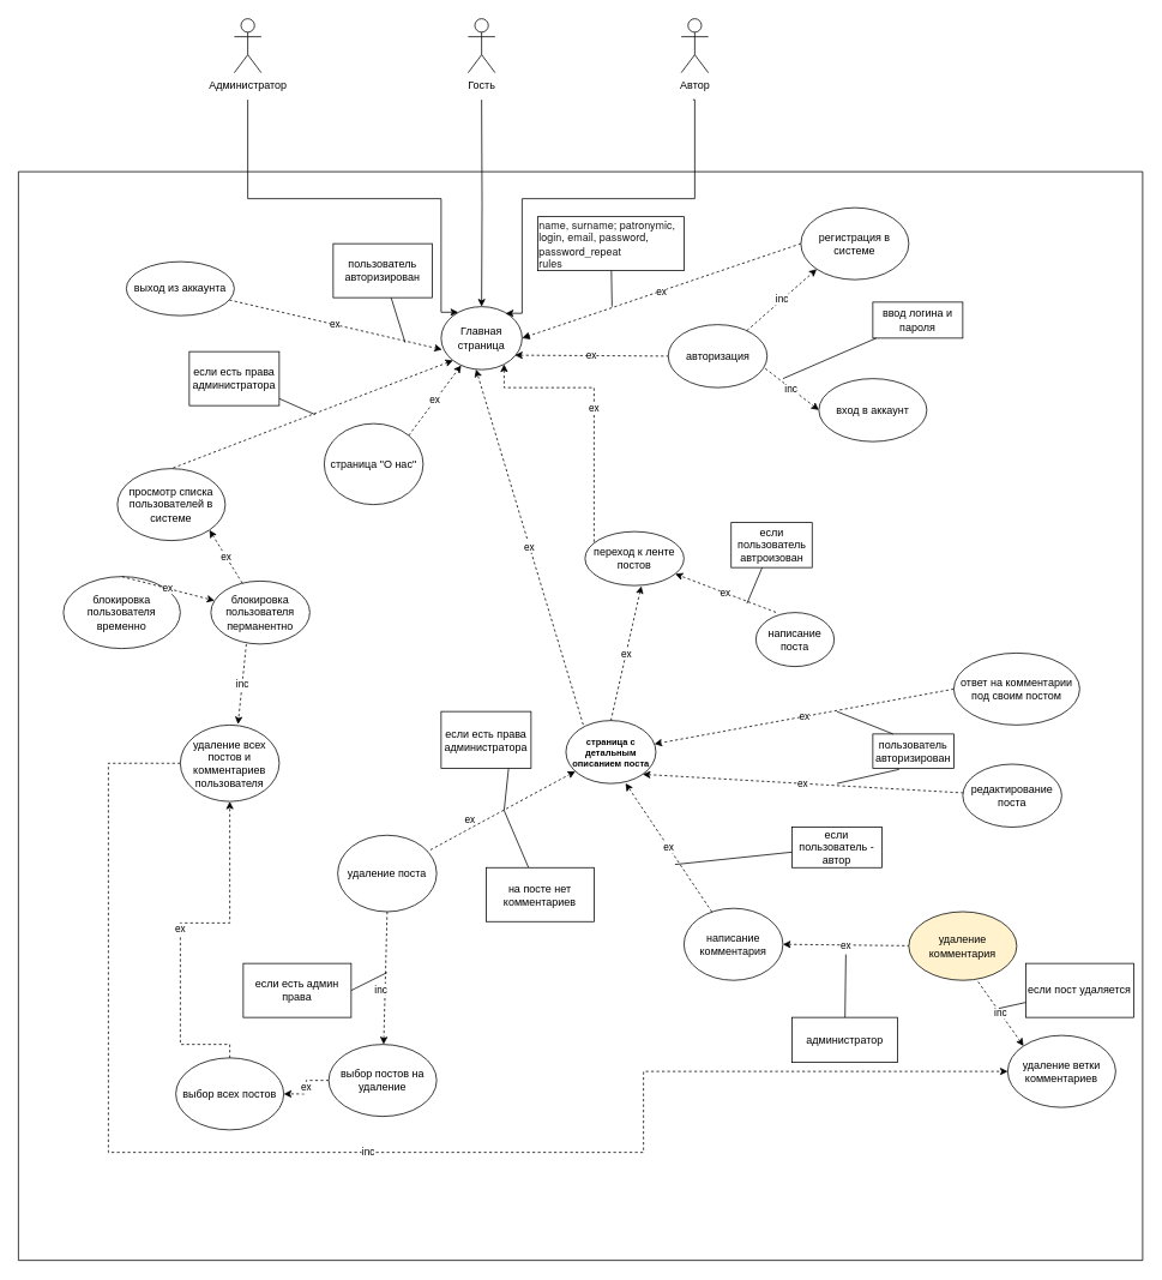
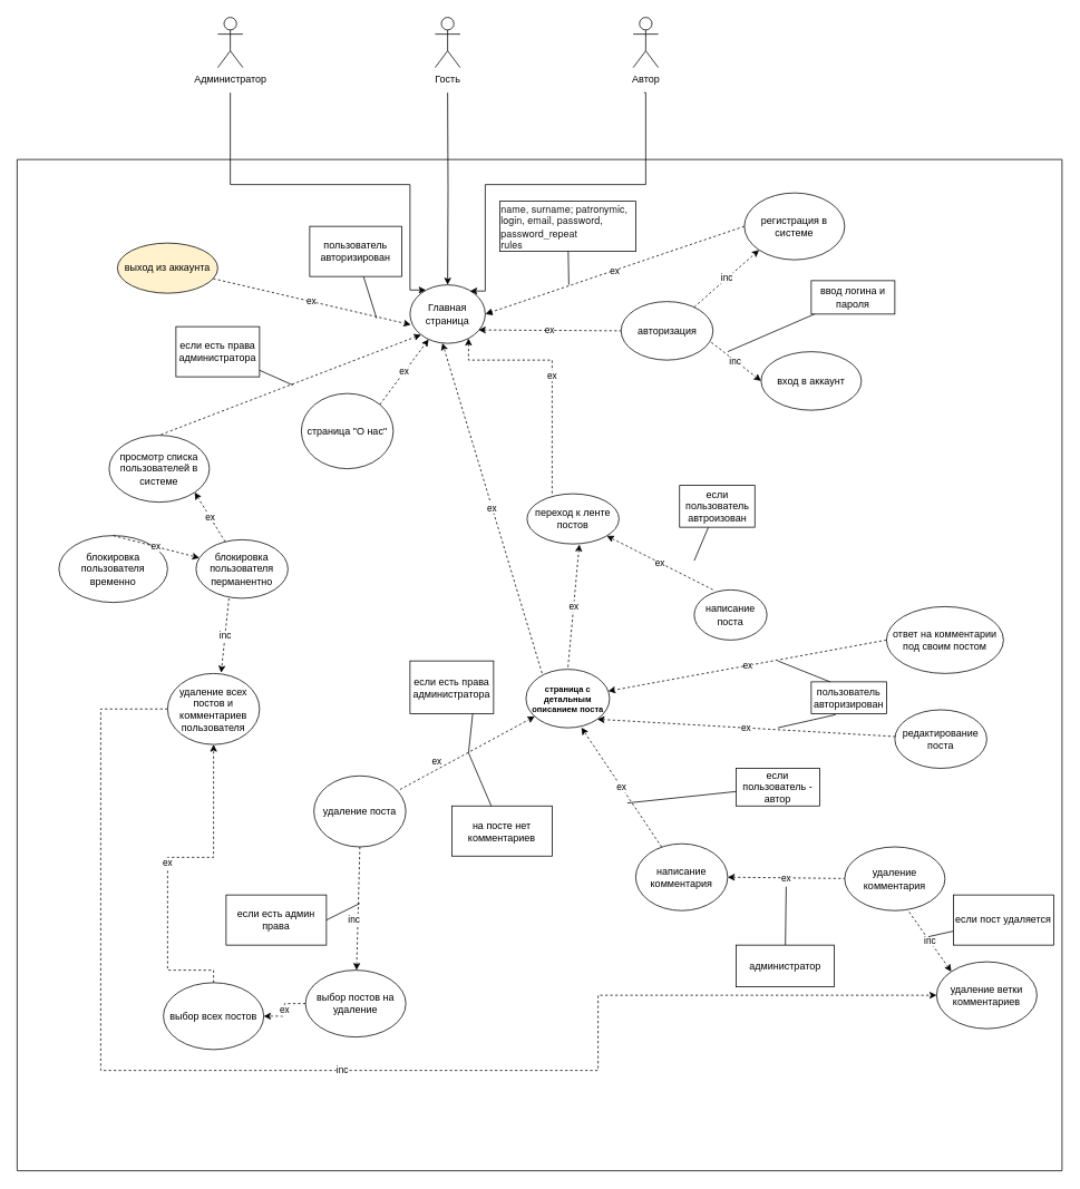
  <mxCell id="0" />
  <mxCell id="1" parent="0" />
  <mxCell id="2" value="ex" style="edgeStyle=orthogonalEdgeStyle;rounded=0;orthogonalLoop=1;jettySize=auto;html=1;dashed=1;startArrow=classic;startFill=1;endArrow=none;endFill=0;" parent="1" source="3" target="41" edge="1"><mxGeometry relative="1" as="geometry"><mxPoint x="535" y="510" as="targetPoint" /><Array as="points"><mxPoint x="560" y="430" /><mxPoint x="660" y="430" /></Array></mxGeometry></mxCell>
  <mxCell id="3" value="Главная страница" style="ellipse;whiteSpace=wrap;html=1;" parent="1" vertex="1"><mxGeometry x="490" y="340" width="90" height="70" as="geometry" /></mxCell>
  <mxCell id="4" style="edgeStyle=orthogonalEdgeStyle;rounded=0;orthogonalLoop=1;jettySize=auto;html=1;entryX=0.5;entryY=0;entryDx=0;entryDy=0;" parent="1" target="3" edge="1"><mxGeometry relative="1" as="geometry"><mxPoint x="535" y="110" as="sourcePoint" /><mxPoint x="535" as="targetPoint" y="250" /></mxGeometry></mxCell>
  <mxCell id="5" value="Гость" style="shape=umlActor;verticalLabelPosition=bottom;verticalAlign=top;html=1;outlineConnect=0;" parent="1" vertex="1"><mxGeometry x="520" y="20" width="30" height="60" as="geometry" /></mxCell>
  <mxCell id="6" style="edgeStyle=orthogonalEdgeStyle;rounded=0;orthogonalLoop=1;jettySize=auto;html=1;entryX=0.798;entryY=0.106;entryDx=0;entryDy=0;entryPerimeter=0;" parent="1" target="3" edge="1"><mxGeometry relative="1" as="geometry"><Array as="points"><mxPoint x="772" y="110" /><mxPoint x="772" y="220" /><mxPoint x="580" y="220" /><mxPoint x="580" y="347" /></Array><mxPoint x="770" y="110" as="sourcePoint" /></mxGeometry></mxCell>
  <mxCell id="7" value="Автор" style="shape=umlActor;verticalLabelPosition=bottom;verticalAlign=top;html=1;outlineConnect=0;" parent="1" vertex="1"><mxGeometry x="757" y="20" width="30" height="60" as="geometry" /></mxCell>
  <mxCell id="8" style="edgeStyle=orthogonalEdgeStyle;rounded=0;orthogonalLoop=1;jettySize=auto;html=1;entryX=0.211;entryY=0.089;entryDx=0;entryDy=0;entryPerimeter=0;" parent="1" target="3" edge="1"><mxGeometry relative="1" as="geometry"><Array as="points"><mxPoint x="275" y="220" /><mxPoint x="490" y="220" /><mxPoint x="490" y="346" /></Array><mxPoint x="275" y="110" as="sourcePoint" /></mxGeometry></mxCell>
  <mxCell id="9" value="Администратор" style="shape=umlActor;verticalLabelPosition=bottom;verticalAlign=top;html=1;outlineConnect=0;" parent="1" vertex="1"><mxGeometry x="260" y="20" width="30" height="60" as="geometry" /></mxCell>
  <mxCell id="10" value="ex" style="endArrow=none;dashed=1;html=1;rounded=0;exitX=0.911;exitY=0.771;exitDx=0;exitDy=0;entryX=0;entryY=0.5;entryDx=0;entryDy=0;exitPerimeter=0;endFill=0;startArrow=classic;startFill=1;" parent="1" source="3" target="16" edge="1"><mxGeometry width="50" height="50" relative="1" as="geometry"><mxPoint x="660" y="460" as="sourcePoint" /><mxPoint x="710" y="410" as="targetPoint" /></mxGeometry></mxCell>
  <mxCell id="11" value="" style="endArrow=none;html=1;rounded=0;entryX=0.5;entryY=0;entryDx=0;entryDy=0;exitX=0;exitY=1;exitDx=0;exitDy=0;dashed=1;endFill=0;startArrow=classic;startFill=1;" parent="1" source="3" target="23" edge="1"><mxGeometry width="50" height="50" relative="1" as="geometry"><mxPoint x="50" y="410" as="sourcePoint" /><mxPoint x="210" y="645" as="targetPoint" /></mxGeometry></mxCell>
  <mxCell id="12" value="ех" style="endArrow=classic;dashed=1;html=1;rounded=0;entryX=0.011;entryY=0.682;entryDx=0;entryDy=0;entryPerimeter=0;startArrow=none;startFill=0;endFill=1;" parent="1" source="26" target="3" edge="1"><mxGeometry width="50" height="50" relative="1" as="geometry"><mxPoint x="380" y="340" as="sourcePoint" /><mxPoint x="520" y="550" as="targetPoint" /></mxGeometry></mxCell>
  <mxCell id="13" value="" style="endArrow=none;html=1;rounded=0;" parent="1" target="28" edge="1"><mxGeometry width="50" height="50" relative="1" as="geometry"><mxPoint x="450" y="380" as="sourcePoint" /><mxPoint x="460" y="340" as="targetPoint" /></mxGeometry></mxCell>
  <mxCell id="14" value="ex" style="endArrow=classic;dashed=1;html=1;rounded=0;exitX=1;exitY=0;exitDx=0;exitDy=0;endFill=1;startArrow=none;startFill=0;" parent="1" source="27" target="3" edge="1"><mxGeometry width="50" height="50" relative="1" as="geometry"><mxPoint x="440" y="430" as="sourcePoint" /><mxPoint x="520" y="540" as="targetPoint" /></mxGeometry></mxCell>
  <mxCell id="15" value="" style="swimlane;whiteSpace=wrap;html=1;startSize=0;" parent="1" vertex="1"><mxGeometry x="20" y="190" width="1250" height="1210" as="geometry"><mxRectangle x="90" y="-120" width="50" height="40" as="alternateBounds" /></mxGeometry></mxCell>
  <mxCell id="16" value="авторизация" style="ellipse;whiteSpace=wrap;html=1;" parent="15" vertex="1"><mxGeometry x="722.5" y="170" width="110" height="70" as="geometry" /></mxCell>
  <mxCell id="17" value="inc" style="endArrow=none;dashed=1;html=1;rounded=0;entryX=0.967;entryY=0.68;entryDx=0;entryDy=0;entryPerimeter=0;exitX=0;exitY=0.5;exitDx=0;exitDy=0;endFill=0;startArrow=classic;startFill=1;" parent="15" source="19" target="16" edge="1"><mxGeometry width="50" height="50" relative="1" as="geometry"><mxPoint x="1075" y="340" as="sourcePoint" /><mxPoint x="995" y="460" as="targetPoint" /></mxGeometry></mxCell>
  <mxCell id="18" value="регистрация в системе" style="ellipse;whiteSpace=wrap;html=1;" parent="15" vertex="1"><mxGeometry x="870" y="40" width="120" height="80" as="geometry" /></mxCell>
  <mxCell id="19" value="вход в аккаунт" style="ellipse;whiteSpace=wrap;html=1;" parent="15" vertex="1"><mxGeometry x="890" y="230" width="120" height="70" as="geometry" /></mxCell>
  <mxCell id="20" value="если пользователь автроизован" style="rounded=0;whiteSpace=wrap;html=1;rotation=0;" parent="15" vertex="1"><mxGeometry x="792.5" y="390" width="90" height="50" as="geometry" /></mxCell>
  <mxCell id="21" value="блокировка пользователя временно" style="ellipse;whiteSpace=wrap;html=1;" parent="15" vertex="1"><mxGeometry x="50" y="450" width="130" height="80" as="geometry" /></mxCell>
  <mxCell id="22" value="блокировка пользователя перманентно" style="ellipse;whiteSpace=wrap;html=1;" parent="15" vertex="1"><mxGeometry x="214" y="455" width="110" height="70" as="geometry" /></mxCell>
  <mxCell id="23" value="просмотр списка пользователей в системе" style="ellipse;whiteSpace=wrap;html=1;" parent="15" vertex="1"><mxGeometry x="110" y="330" width="120" height="80" as="geometry" /></mxCell>
  <mxCell id="24" value="ex" style="endArrow=classic;dashed=1;html=1;rounded=0;exitX=0.5;exitY=0;exitDx=0;exitDy=0;endFill=1;startArrow=none;startFill=0;" parent="15" source="21" target="22" edge="1"><mxGeometry width="50" height="50" relative="1" as="geometry"><mxPoint x="240" y="515" as="sourcePoint" /><mxPoint x="250" y="466" as="targetPoint" /></mxGeometry></mxCell>
  <mxCell id="25" value="ex" style="endArrow=classic;dashed=1;html=1;rounded=0;entryX=1;entryY=1;entryDx=0;entryDy=0;endFill=1;startArrow=none;startFill=0;" parent="15" source="22" target="23" edge="1"><mxGeometry width="50" height="50" relative="1" as="geometry"><mxPoint x="340" y="495" as="sourcePoint" /><mxPoint x="150" y="435" as="targetPoint" /></mxGeometry></mxCell>
- <mxCell id="26" value="выход из аккаунта" style="ellipse;whiteSpace=wrap;html=1;" parent="15" vertex="1"><mxGeometry x="120" y="100" width="120" height="60" as="geometry" /></mxCell>
+ <mxCell id="26" value="выход из аккаунта" style="ellipse;whiteSpace=wrap;html=1;fillColor=#fff2cc;" parent="15" vertex="1"><mxGeometry x="120" y="100" width="120" height="60" as="geometry" /></mxCell>
  <mxCell id="27" value="страница &quot;О нас&quot;" style="ellipse;whiteSpace=wrap;html=1;" parent="15" vertex="1"><mxGeometry x="340" y="280" width="110" height="90" as="geometry" /></mxCell>
  <mxCell id="28" value="пользователь авторизирован" style="rounded=0;whiteSpace=wrap;html=1;rotation=0;" parent="15" vertex="1"><mxGeometry x="350" y="80" width="110" height="60" as="geometry" /></mxCell>
  <mxCell id="29" value="если есть права администратора" style="rounded=0;whiteSpace=wrap;html=1;rotation=0;" parent="15" vertex="1"><mxGeometry x="190" y="200" width="100" height="60" as="geometry" /></mxCell>
  <mxCell id="30" value="если есть права администратора" style="rounded=0;whiteSpace=wrap;html=1;rotation=0;" parent="15" vertex="1"><mxGeometry x="470" y="600" width="100" height="63" as="geometry" /></mxCell>
  <mxCell id="31" value="&lt;div style=&quot;color: rgb(26, 26, 26); font-family: &amp;quot;YS Text&amp;quot;, &amp;quot;Helvetica Neue&amp;quot;, Helvetica, Arial, sans-serif; text-align: left; background-color: rgb(255, 255, 255);&quot;&gt;&lt;font style=&quot;font-size: 12px;&quot;&gt;name,&amp;nbsp;&lt;/font&gt;surname; patronymic, login, email, password, password_repeat&amp;nbsp;&lt;/div&gt;&lt;div style=&quot;color: rgb(26, 26, 26); font-family: &amp;quot;YS Text&amp;quot;, &amp;quot;Helvetica Neue&amp;quot;, Helvetica, Arial, sans-serif; text-align: left; background-color: rgb(255, 255, 255);&quot;&gt;&lt;font style=&quot;font-size: 12px;&quot;&gt;rules&lt;/font&gt;&lt;/div&gt;" style="rounded=0;whiteSpace=wrap;html=1;rotation=0;" parent="15" vertex="1"><mxGeometry x="577.5" y="50" width="162.5" height="60" as="geometry" /></mxCell>
  <mxCell id="32" value="ввод логина и пароля" style="rounded=0;whiteSpace=wrap;html=1;rotation=0;" parent="15" vertex="1"><mxGeometry x="950" y="145" width="100" height="40" as="geometry" /></mxCell>
  <mxCell id="33" value="inc" style="endArrow=classic;dashed=1;html=1;rounded=0;entryX=0;entryY=1;entryDx=0;entryDy=0;endFill=1;" parent="15" source="16" target="18" edge="1"><mxGeometry width="50" height="50" relative="1" as="geometry"><mxPoint x="610" y="450" as="sourcePoint" /><mxPoint x="660" y="400" as="targetPoint" /></mxGeometry></mxCell>
  <mxCell id="34" value="удаление поста" style="ellipse;whiteSpace=wrap;html=1;" parent="15" vertex="1"><mxGeometry x="355" y="737.5" width="110" height="85" as="geometry" /></mxCell>
- <mxCell id="35" value="написание поста" style="ellipse;whiteSpace=wrap;html=1;" parent="15" vertex="1"><mxGeometry x="820" y="490" width="87" height="60" as="geometry" /></mxCell>
+ <mxCell id="35" value="написание поста" style="ellipse;whiteSpace=wrap;html=1;" parent="15" vertex="1"><mxGeometry x="810" y="515" width="87" height="60" as="geometry" /></mxCell>
  <mxCell id="36" value="ex" style="endArrow=none;dashed=1;html=1;rounded=0;startArrow=classic;startFill=1;endFill=0;" parent="15" source="51" target="34" edge="1"><mxGeometry x="0.386" y="-9" width="50" height="50" relative="1" as="geometry"><mxPoint x="907" y="1331" as="sourcePoint" /><mxPoint x="781.99" y="1321.0" as="targetPoint" /><Array as="points" /><mxPoint as="offset" /></mxGeometry></mxCell>
  <mxCell id="37" value="редактирование поста" style="ellipse;whiteSpace=wrap;html=1;" parent="15" vertex="1"><mxGeometry x="1050" y="658.5" width="110" height="70" as="geometry" /></mxCell>
  <mxCell id="38" value="ответ на комментарии под своим постом" style="ellipse;whiteSpace=wrap;html=1;" parent="15" vertex="1"><mxGeometry x="1040" y="535" width="140" height="80" as="geometry" /></mxCell>
  <mxCell id="39" value="ex" style="endArrow=classic;dashed=1;html=1;rounded=0;exitX=0;exitY=0.5;exitDx=0;exitDy=0;endFill=1;startArrow=none;startFill=0;" parent="15" source="38" target="51" edge="1"><mxGeometry width="50" height="50" relative="1" as="geometry"><mxPoint x="1195.87" y="1436" as="sourcePoint" /><mxPoint x="867.62" y="670" as="targetPoint" /></mxGeometry></mxCell>
  <mxCell id="40" value="" style="endArrow=none;html=1;rounded=0;entryX=0.75;entryY=1;entryDx=0;entryDy=0;" parent="15" target="30" edge="1"><mxGeometry width="50" height="50" relative="1" as="geometry"><mxPoint x="540" y="710" as="sourcePoint" /><mxPoint x="1020" y="500" as="targetPoint" /></mxGeometry></mxCell>
- <mxCell id="41" value="переход к ленте постов" style="ellipse;whiteSpace=wrap;html=1;" parent="15" vertex="1"><mxGeometry x="630" y="400" width="110" height="60" as="geometry" /></mxCell>
+ <mxCell id="41" value="переход к ленте постов" style="ellipse;whiteSpace=wrap;html=1;" parent="15" vertex="1"><mxGeometry x="610" y="400" width="110" height="60" as="geometry" /></mxCell>
  <mxCell id="42" value="если есть админ права" style="rounded=0;whiteSpace=wrap;html=1;rotation=0;" parent="15" vertex="1"><mxGeometry x="250" y="880" width="120" height="60" as="geometry" /></mxCell>
  <mxCell id="43" value="inc" style="endArrow=classic;dashed=1;html=1;rounded=0;exitX=0.358;exitY=1.001;exitDx=0;exitDy=0;exitPerimeter=0;entryX=0.583;entryY=-0.01;entryDx=0;entryDy=0;entryPerimeter=0;endFill=1;" parent="15" source="22" target="45" edge="1"><mxGeometry width="50" height="50" relative="1" as="geometry"><mxPoint x="520" y="670" as="sourcePoint" /><mxPoint x="236.103" y="610" as="targetPoint" /></mxGeometry></mxCell>
  <mxCell id="44" value="inc" style="edgeStyle=orthogonalEdgeStyle;rounded=0;orthogonalLoop=1;jettySize=auto;html=1;entryX=0;entryY=0.5;entryDx=0;entryDy=0;dashed=1;" parent="15" source="45" target="67" edge="1"><mxGeometry relative="1" as="geometry"><Array as="points"><mxPoint x="100" y="658" /><mxPoint x="100" y="1090" /><mxPoint x="695" y="1090" /><mxPoint x="695" y="1000" /></Array></mxGeometry></mxCell>
  <mxCell id="45" value="удаление всех постов и комментариев пользователя" style="ellipse;whiteSpace=wrap;html=1;" parent="15" vertex="1"><mxGeometry x="180" y="615" width="110" height="85" as="geometry" /></mxCell>
  <mxCell id="46" value="ex" style="edgeStyle=orthogonalEdgeStyle;rounded=0;orthogonalLoop=1;jettySize=auto;html=1;entryX=0.5;entryY=1;entryDx=0;entryDy=0;dashed=1;exitX=0.5;exitY=0;exitDx=0;exitDy=0;" parent="15" source="50" target="45" edge="1"><mxGeometry relative="1" as="geometry"><Array as="points"><mxPoint x="180" y="970" /><mxPoint x="180" y="835" /><mxPoint x="235" y="835" /></Array></mxGeometry></mxCell>
  <mxCell id="47" value="ex" style="edgeStyle=orthogonalEdgeStyle;rounded=0;orthogonalLoop=1;jettySize=auto;html=1;entryX=1;entryY=0.5;entryDx=0;entryDy=0;dashed=1;" parent="15" source="48" target="50" edge="1"><mxGeometry relative="1" as="geometry" /></mxCell>
  <mxCell id="48" value="выбор постов на удаление" style="ellipse;whiteSpace=wrap;html=1;" parent="15" vertex="1"><mxGeometry x="345" y="970" width="120" height="80" as="geometry" /></mxCell>
  <mxCell id="49" value="inc" style="endArrow=classic;dashed=1;html=1;rounded=0;exitX=0.5;exitY=1;exitDx=0;exitDy=0;startArrow=none;startFill=0;endFill=1;" parent="15" source="34" target="48" edge="1"><mxGeometry x="0.176" y="-5" width="50" height="50" relative="1" as="geometry"><mxPoint x="390" y="1033" as="sourcePoint" /><mxPoint x="445" y="940" as="targetPoint" /><mxPoint as="offset" /></mxGeometry></mxCell>
  <mxCell id="50" value="выбор всех постов" style="ellipse;whiteSpace=wrap;html=1;" parent="15" vertex="1"><mxGeometry x="175" y="985" width="120" height="80" as="geometry" /></mxCell>
  <mxCell id="51" value="страница с детальным описанием поста" style="ellipse;whiteSpace=wrap;html=1;fontSize=10;fontStyle=1" parent="15" vertex="1"><mxGeometry x="608.75" y="610" width="100" height="70" as="geometry" /></mxCell>
  <mxCell id="52" value="ех" style="endArrow=none;dashed=1;html=1;rounded=0;exitX=0.569;exitY=1.01;exitDx=0;exitDy=0;exitPerimeter=0;entryX=0.5;entryY=0;entryDx=0;entryDy=0;startArrow=classic;startFill=1;" parent="15" source="41" target="51" edge="1"><mxGeometry width="50" height="50" relative="1" as="geometry"><mxPoint x="760" y="620" as="sourcePoint" /><mxPoint x="810" y="570" as="targetPoint" /></mxGeometry></mxCell>
  <mxCell id="53" value="ех" style="endArrow=none;dashed=1;html=1;rounded=0;endFill=0;startArrow=classic;startFill=1;exitX=1;exitY=1;exitDx=0;exitDy=0;" parent="15" source="51" target="37" edge="1"><mxGeometry width="50" height="50" relative="1" as="geometry"><mxPoint x="837.005" y="702.263" as="sourcePoint" /><mxPoint x="968.87" y="715" as="targetPoint" /></mxGeometry></mxCell>
  <mxCell id="54" value="" style="endArrow=none;html=1;rounded=0;" parent="15" target="20" edge="1"><mxGeometry width="50" height="50" relative="1" as="geometry"><mxPoint x="810" y="480" as="sourcePoint" /><mxPoint x="420" y="540" as="targetPoint" /></mxGeometry></mxCell>
  <mxCell id="55" value="ех" style="endArrow=classic;dashed=1;html=1;rounded=0;exitX=0.256;exitY=-0.004;exitDx=0;exitDy=0;exitPerimeter=0;endFill=1;" parent="15" source="35" target="41" edge="1"><mxGeometry width="50" height="50" relative="1" as="geometry"><mxPoint x="640" y="590" as="sourcePoint" /><mxPoint x="690" y="540" as="targetPoint" /></mxGeometry></mxCell>
  <mxCell id="56" value="пользователь авторизирован" style="rounded=0;whiteSpace=wrap;html=1;" parent="15" vertex="1"><mxGeometry x="950" y="625" width="90" height="38" as="geometry" /></mxCell>
- <mxCell id="57" value="удаление комментария" style="ellipse;whiteSpace=wrap;html=1;fillColor=#fff2cc;" parent="15" vertex="1"><mxGeometry x="990" y="822.5" width="120" height="76.25" as="geometry" /></mxCell>
+ <mxCell id="57" value="удаление комментария" style="ellipse;whiteSpace=wrap;html=1;" parent="15" vertex="1"><mxGeometry x="990" y="822.5" width="120" height="76.25" as="geometry" /></mxCell>
  <mxCell id="58" value="написание комментария" style="ellipse;whiteSpace=wrap;html=1;" parent="15" vertex="1"><mxGeometry x="740" y="818.75" width="110" height="80" as="geometry" /></mxCell>
  <mxCell id="59" value="ех" style="endArrow=classic;dashed=1;html=1;rounded=0;entryX=0.663;entryY=0.996;entryDx=0;entryDy=0;endFill=1;startArrow=none;startFill=0;entryPerimeter=0;" parent="15" source="58" target="51" edge="1"><mxGeometry width="50" height="50" relative="1" as="geometry"><mxPoint x="327.5" y="892.5" as="sourcePoint" /><mxPoint x="667" y="723.5" as="targetPoint" /><Array as="points" /></mxGeometry></mxCell>
  <mxCell id="60" value="ех" style="endArrow=none;dashed=1;html=1;rounded=0;exitX=1;exitY=0.5;exitDx=0;exitDy=0;startArrow=classic;startFill=1;endFill=0;" parent="15" source="58" target="57" edge="1"><mxGeometry width="50" height="50" relative="1" as="geometry"><mxPoint x="447.5" y="892.5" as="sourcePoint" /><mxPoint x="197.5" y="972.5" as="targetPoint" /></mxGeometry></mxCell>
  <mxCell id="61" value="администратор" style="rounded=0;whiteSpace=wrap;html=1;" parent="15" vertex="1"><mxGeometry x="860" y="940" width="117.5" height="50" as="geometry" /></mxCell>
  <mxCell id="62" value="если пользователь - автор" style="rounded=0;whiteSpace=wrap;html=1;" parent="15" vertex="1"><mxGeometry x="860" y="728.5" width="100" height="45" as="geometry" /></mxCell>
  <mxCell id="63" value="" style="endArrow=none;html=1;rounded=0;" parent="15" target="61" edge="1"><mxGeometry width="50" height="50" relative="1" as="geometry"><mxPoint x="920" y="870" as="sourcePoint" /><mxPoint x="577.5" y="722.5" as="targetPoint" /></mxGeometry></mxCell>
  <mxCell id="64" value="" style="endArrow=none;html=1;rounded=0;" parent="15" target="62" edge="1"><mxGeometry width="50" height="50" relative="1" as="geometry"><mxPoint x="730" y="770" as="sourcePoint" /><mxPoint x="300" y="672.5" as="targetPoint" /></mxGeometry></mxCell>
  <mxCell id="65" value="" style="endArrow=none;html=1;rounded=0;entryX=0.325;entryY=1.034;entryDx=0;entryDy=0;entryPerimeter=0;" parent="15" target="56" edge="1"><mxGeometry width="50" height="50" relative="1" as="geometry"><mxPoint x="910" y="680" as="sourcePoint" /><mxPoint x="848.87" y="655" as="targetPoint" /></mxGeometry></mxCell>
  <mxCell id="66" value="inc" style="endArrow=none;dashed=1;html=1;rounded=0;entryX=0.633;entryY=1.001;entryDx=0;entryDy=0;entryPerimeter=0;exitX=0;exitY=0;exitDx=0;exitDy=0;startArrow=classic;startFill=1;" parent="15" source="67" target="57" edge="1"><mxGeometry width="50" height="50" relative="1" as="geometry"><mxPoint x="1109.68" y="926.1" as="sourcePoint" /><mxPoint x="740" y="810" as="targetPoint" /></mxGeometry></mxCell>
  <mxCell id="67" value="удаление ветки комментариев" style="ellipse;whiteSpace=wrap;html=1;" parent="15" vertex="1"><mxGeometry x="1100" y="960" width="120" height="80" as="geometry" /></mxCell>
  <mxCell id="68" value="если пост удаляется" style="rounded=0;whiteSpace=wrap;html=1;" parent="15" vertex="1"><mxGeometry x="1120" y="880" width="120" height="60" as="geometry" /></mxCell>
  <mxCell id="69" value="" style="endArrow=none;html=1;rounded=0;" edge="1" parent="15" target="70"><mxGeometry width="50" height="50" relative="1" as="geometry"><mxPoint x="540" y="710" as="sourcePoint" /><mxPoint x="540" y="710" as="targetPoint" /></mxGeometry></mxCell>
  <mxCell id="70" value="на посте нет комментариев" style="rounded=0;whiteSpace=wrap;html=1;" vertex="1" parent="15"><mxGeometry x="520" y="773.5" width="120" height="60" as="geometry" /></mxCell>
  <mxCell id="71" value="" style="endArrow=none;html=1;rounded=0;" parent="1" target="29" edge="1"><mxGeometry width="50" height="50" relative="1" as="geometry"><mxPoint x="350" y="460" as="sourcePoint" /><mxPoint x="380" y="420" as="targetPoint" /></mxGeometry></mxCell>
  <mxCell id="72" value="ex" style="endArrow=block;dashed=1;html=1;rounded=0;entryX=1;entryY=0.5;entryDx=0;entryDy=0;exitX=0;exitY=0.5;exitDx=0;exitDy=0;startArrow=none;startFill=0;endFill=1;" parent="1" source="18" target="3" edge="1"><mxGeometry width="50" height="50" relative="1" as="geometry"><mxPoint x="1124.99" y="400" as="sourcePoint" /><mxPoint x="1055" y="450" as="targetPoint" /></mxGeometry></mxCell>
  <mxCell id="73" value="" style="endArrow=none;html=1;rounded=0;" parent="1" target="31" edge="1"><mxGeometry width="50" height="50" relative="1" as="geometry"><mxPoint x="680" y="340" as="sourcePoint" /><mxPoint x="750" y="310" as="targetPoint" /></mxGeometry></mxCell>
  <mxCell id="74" value="" style="endArrow=none;html=1;rounded=0;" parent="1" target="32" edge="1"><mxGeometry width="50" height="50" relative="1" as="geometry"><mxPoint x="870" y="420" as="sourcePoint" /><mxPoint x="910" y="410" as="targetPoint" /></mxGeometry></mxCell>
  <mxCell id="75" value="" style="endArrow=none;html=1;rounded=0;exitX=1;exitY=0.5;exitDx=0;exitDy=0;" parent="1" edge="1"><mxGeometry width="50" height="50" relative="1" as="geometry"><mxPoint x="390" y="1100" as="sourcePoint" /><mxPoint x="430" y="1080" as="targetPoint" /></mxGeometry></mxCell>
  <mxCell id="76" value="" style="endArrow=none;html=1;rounded=0;exitX=0.25;exitY=0;exitDx=0;exitDy=0;" parent="1" source="56" edge="1"><mxGeometry width="50" height="50" relative="1" as="geometry"><mxPoint x="958.87" y="1045" as="sourcePoint" /><mxPoint x="930" y="790" as="targetPoint" /></mxGeometry></mxCell>
  <mxCell id="77" value="ех" style="endArrow=classic;dashed=1;html=1;rounded=0;exitX=0.192;exitY=0.067;exitDx=0;exitDy=0;exitPerimeter=0;entryX=0.431;entryY=0.995;entryDx=0;entryDy=0;entryPerimeter=0;endFill=1;" parent="1" source="51" target="3" edge="1"><mxGeometry width="50" height="50" relative="1" as="geometry"><mxPoint x="660" y="670" as="sourcePoint" /><mxPoint x="710" y="620" as="targetPoint" /></mxGeometry></mxCell>
  <mxCell id="78" value="" style="endArrow=none;html=1;rounded=0;" parent="1" target="68" edge="1"><mxGeometry width="50" height="50" relative="1" as="geometry"><mxPoint x="1110" y="1120" as="sourcePoint" /><mxPoint x="760" y="990" as="targetPoint" /></mxGeometry></mxCell>
